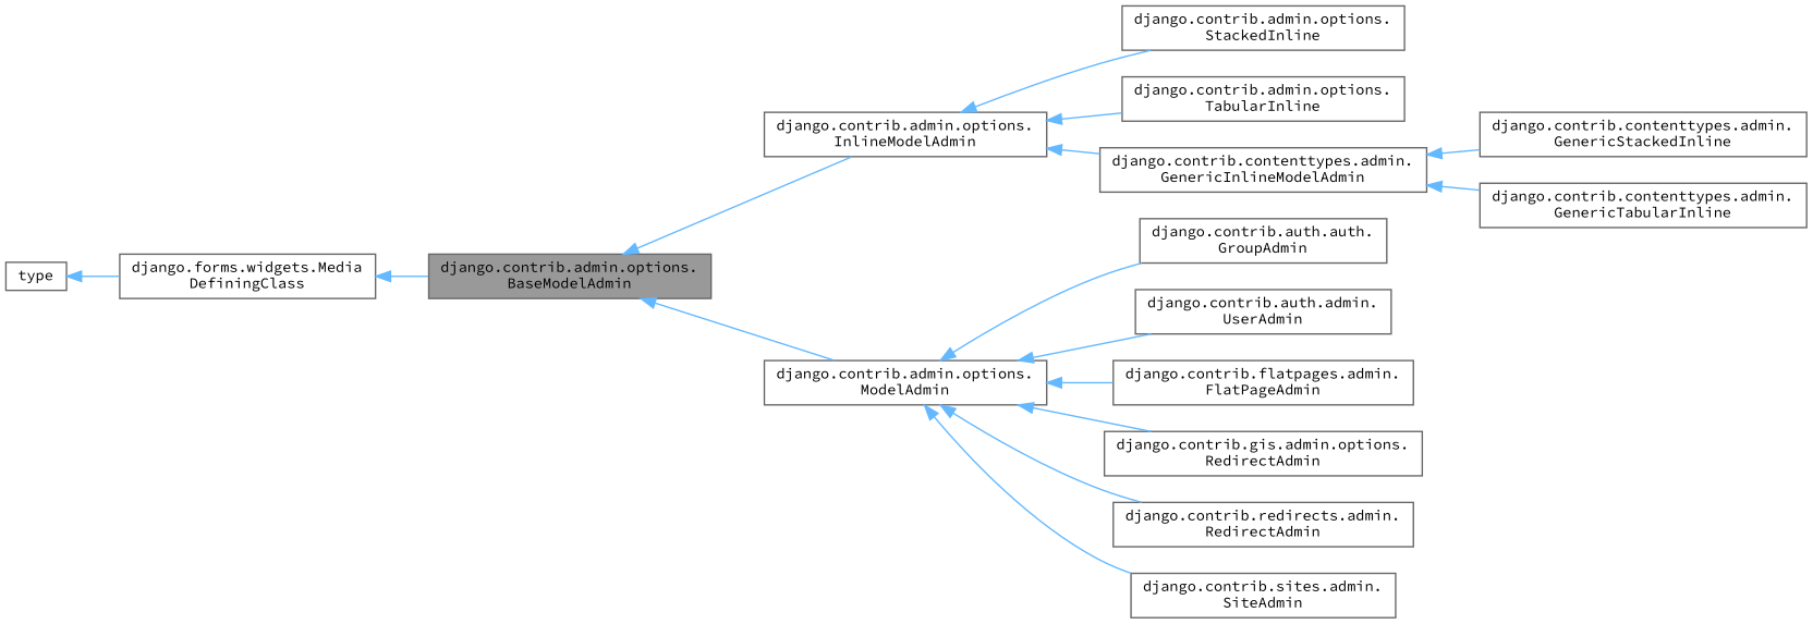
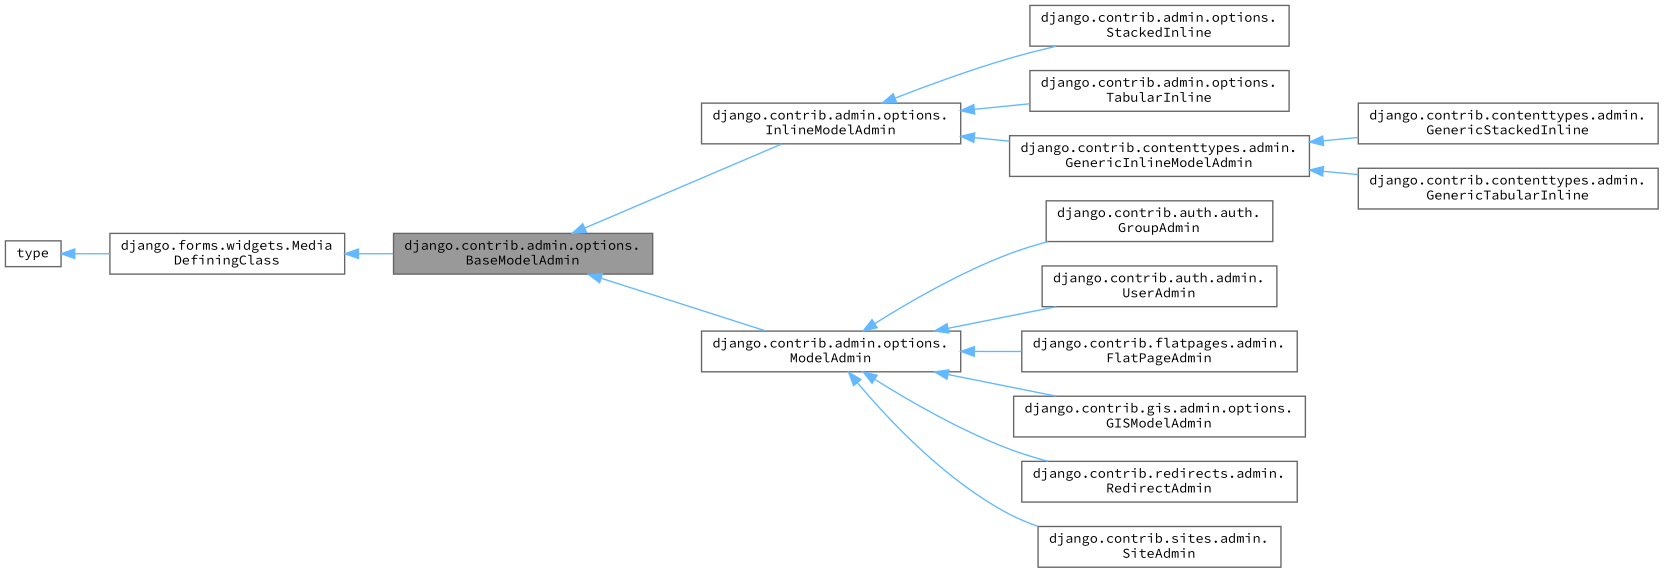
  digraph {
    fontname="Source Code Pro"
    rankdir=LR
    node [color=gray40 fillcolor=white fontname="Source Code Pro" fontsize=10 shape=box style=filled]
    edge [color=steelblue1 dir=back fontname="Source Code Pro" fontsize=10 labelfontname=Helvetica labelfontsize=10 style=solid]
    n1 [fillcolor=grey60 fontcolor=black height=0.2 label="django.contrib.admin.options.\lBaseModelAdmin" width=0.4]
    n2 [height=0.2 label="django.contrib.admin.options.\lInlineModelAdmin" width=0.4]
    n3 [height=0.2 label="django.contrib.admin.options.\lModelAdmin" width=0.4]
    n4 [height=0.2 label="django.contrib.admin.options.\lStackedInline" width=0.4]
    n5 [height=0.2 label="django.contrib.admin.options.\lTabularInline" width=0.4]
    n6 [height=0.2 label="django.contrib.contenttypes.admin.\lGenericInlineModelAdmin" width=0.4]
    n7 [height=0.2 label="django.contrib.auth.auth.\lGroupAdmin" width=0.4]
    n8 [height=0.2 label="django.contrib.auth.admin.\lUserAdmin" width=0.4]
    n9 [height=0.2 label="django.contrib.flatpages.admin.\lFlatPageAdmin" width=0.4]
-   n10 [height=0.2 label="django.contrib.gis.admin.options.\lRedirectAdmin" width=0.4]
+   n10 [height=0.2 label="django.contrib.gis.admin.options.\lGISModelAdmin" width=0.4]
    n11 [height=0.2 label="django.contrib.redirects.admin.\lRedirectAdmin" width=0.4]
    n12 [height=0.2 label="django.contrib.sites.admin.\lSiteAdmin" width=0.4]
    n13 [height=0.2 label="django.forms.widgets.Media\lDefiningClass" width=0.4]
    n14 [height=0.2 label=type width=0.4]
    n15 [height=0.2 label="django.contrib.contenttypes.admin.\lGenericStackedInline" width=0.4]
    n16 [height=0.2 label="django.contrib.contenttypes.admin.\lGenericTabularInline" width=0.4]
    n1 -> n2
    n1 -> n3
    n2 -> n4
    n2 -> n5
    n2 -> n6
    n3 -> n7
    n3 -> n8
    n3 -> n9
    n3 -> n10
    n3 -> n11
    n3 -> n12
    n6 -> n15
    n6 -> n16
    n13 -> n1
    n14 -> n13
  }
